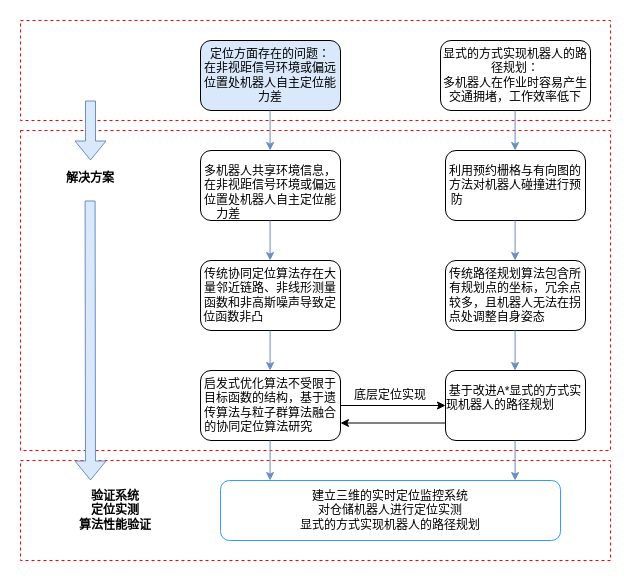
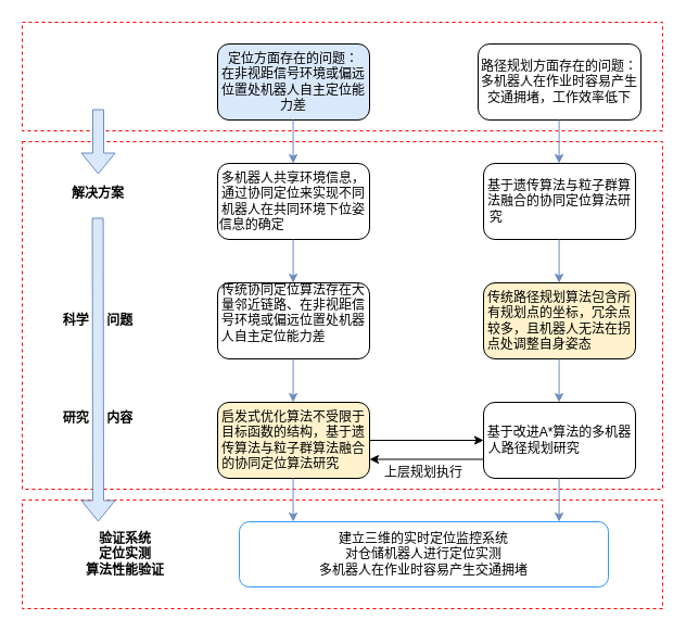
  <mxCell id="0" />
  <mxCell id="1" parent="0" />
  <mxCell id="2" value="" style="rounded=0;whiteSpace=wrap;html=1;shadow=0;glass=0;sketch=0;strokeWidth=1;dashed=1;strokeColor=#FF0000;" vertex="1" parent="1"><mxGeometry x="20" y="460" width="590" height="100" as="geometry" /></mxCell>
  <mxCell id="3" value="&lt;b style=&quot;color: rgb(0 , 0 , 0) ; font-family: &amp;#34;helvetica&amp;#34; ; font-size: 12px ; font-style: normal ; letter-spacing: normal ; text-align: center ; text-indent: 0px ; text-transform: none ; word-spacing: 0px ; background-color: rgb(248 , 249 , 250)&quot;&gt;&lt;br&gt;&lt;/b&gt;" style="rounded=0;whiteSpace=wrap;html=1;shadow=0;glass=0;sketch=0;strokeWidth=1;dashed=1;strokeColor=#FF0000;" vertex="1" parent="1"><mxGeometry x="20" y="130" width="590" height="320" as="geometry" /></mxCell>
  <mxCell id="4" value="" style="rounded=0;whiteSpace=wrap;html=1;shadow=0;glass=0;sketch=0;strokeWidth=1;dashed=1;strokeColor=#FF0000;" vertex="1" parent="1"><mxGeometry x="20" y="20" width="590" height="100" as="geometry" /></mxCell>
  <mxCell id="5" value="定位方面存在的问题：&lt;br&gt;在非视距信号环境或偏远位置处机器人自主定位能力差" style="rounded=1;whiteSpace=wrap;html=1;perimeterSpacing=0;shadow=0;sketch=0;glass=0;strokeWidth=1;strokeColor=#000000;fillColor=#dae8fc;" vertex="1" parent="1"><mxGeometry x="200" y="40" width="140" height="70" as="geometry" /></mxCell>
- <mxCell id="6" value="显式的方式实现机器人的路径规划：&lt;br&gt;多机器人在作业时容易产生交通拥堵，工作效率低下" style="rounded=1;whiteSpace=wrap;html=1;" vertex="1" parent="1"><mxGeometry x="440" y="40" width="150" height="70" as="geometry" /></mxCell>
+ <mxCell id="6" value="路径规划方面存在的问题：&lt;br&gt;多机器人在作业时容易产生交通拥堵，工作效率低下" style="rounded=1;whiteSpace=wrap;html=1;" vertex="1" parent="1"><mxGeometry x="440" y="40" width="150" height="70" as="geometry" /></mxCell>
  <mxCell id="7" value="" style="endArrow=classic;html=1;rounded=0;fillColor=#dae8fc;strokeColor=#6c8ebf;" edge="1" parent="1"><mxGeometry width="50" height="50" relative="1" as="geometry"><mxPoint x="269.58" y="110" as="sourcePoint" /><mxPoint x="269.58" y="150" as="targetPoint" /></mxGeometry></mxCell>
  <mxCell id="8" value="" style="endArrow=classic;html=1;rounded=0;fillColor=#dae8fc;strokeColor=#6c8ebf;" edge="1" parent="1"><mxGeometry width="50" height="50" relative="1" as="geometry"><mxPoint x="514.58" y="110" as="sourcePoint" /><mxPoint x="514.58" y="150" as="targetPoint" /></mxGeometry></mxCell>
  <mxCell id="9" value="" style="shape=flexArrow;endArrow=classic;html=1;rounded=0;fillColor=#dae8fc;strokeColor=#6c8ebf;" edge="1" parent="1"><mxGeometry width="50" height="50" relative="1" as="geometry"><mxPoint x="90" y="100" as="sourcePoint" /><mxPoint x="90" y="160" as="targetPoint" /></mxGeometry></mxCell>
- <mxCell id="10" value="&lt;br&gt;多机器人共享环境信息，在非视距信号环境或偏远位置处机器人自主定位能力差&amp;nbsp; &amp;nbsp; &amp;nbsp; &amp;nbsp; &amp;nbsp; &amp;nbsp; &amp;nbsp; &amp;nbsp; &amp;nbsp; &amp;nbsp; &amp;nbsp; &amp;nbsp; &amp;nbsp;" style="rounded=1;whiteSpace=wrap;html=1;perimeterSpacing=0;shadow=0;sketch=0;glass=0;strokeWidth=1;strokeColor=#000000;" vertex="1" parent="1"><mxGeometry x="200" y="150" width="140" height="70" as="geometry" /></mxCell>
- <mxCell id="11" value="利用预约栅格与有向图的方法对机器人碰撞进行预防&amp;nbsp; &amp;nbsp; &amp;nbsp; &amp;nbsp; &amp;nbsp; &amp;nbsp; &amp;nbsp; &amp;nbsp; &amp;nbsp; &amp;nbsp; &amp;nbsp; &amp;nbsp; &amp;nbsp; &amp;nbsp; &amp;nbsp; &amp;nbsp; &amp;nbsp; &amp;nbsp;" style="rounded=1;whiteSpace=wrap;html=1;perimeterSpacing=0;shadow=0;sketch=0;glass=0;strokeWidth=1;strokeColor=#000000;" vertex="1" parent="1"><mxGeometry x="445" y="150" width="140" height="70" as="geometry" /></mxCell>
+ <mxCell id="10" value="&lt;br&gt;多机器人共享环境信息，通过协同定位来实现不同机器人在共同环境下位姿信息的确定&amp;nbsp; &amp;nbsp; &amp;nbsp; &amp;nbsp; &amp;nbsp; &amp;nbsp; &amp;nbsp; &amp;nbsp; &amp;nbsp; &amp;nbsp; &amp;nbsp; &amp;nbsp; &amp;nbsp;" style="rounded=1;whiteSpace=wrap;html=1;perimeterSpacing=0;shadow=0;sketch=0;glass=0;strokeWidth=1;strokeColor=#000000;" vertex="1" parent="1"><mxGeometry x="200" y="150" width="140" height="70" as="geometry" /></mxCell>
+ <mxCell id="11" value="基于遗传算法与粒子群算法融合的协同定位算法研究&amp;nbsp; &amp;nbsp; &amp;nbsp; &amp;nbsp; &amp;nbsp; &amp;nbsp; &amp;nbsp; &amp;nbsp; &amp;nbsp; &amp;nbsp; &amp;nbsp; &amp;nbsp; &amp;nbsp; &amp;nbsp; &amp;nbsp; &amp;nbsp; &amp;nbsp; &amp;nbsp;" style="rounded=1;whiteSpace=wrap;html=1;perimeterSpacing=0;shadow=0;sketch=0;glass=0;strokeWidth=1;strokeColor=#000000;" vertex="1" parent="1"><mxGeometry x="445" y="150" width="140" height="70" as="geometry" /></mxCell>
  <mxCell id="12" value="&lt;b&gt;解决方案&lt;br&gt;&lt;br&gt;&lt;/b&gt;" style="text;html=1;strokeColor=none;fillColor=none;align=center;verticalAlign=middle;whiteSpace=wrap;rounded=0;shadow=0;glass=0;sketch=0;" vertex="1" parent="1"><mxGeometry x="20" y="170" width="140" height="30" as="geometry" /></mxCell>
  <mxCell id="13" value="" style="endArrow=classic;html=1;rounded=0;fillColor=#dae8fc;strokeColor=#6c8ebf;" edge="1" parent="1"><mxGeometry width="50" height="50" relative="1" as="geometry"><mxPoint x="269.58" y="220" as="sourcePoint" /><mxPoint x="269.58" y="260" as="targetPoint" /></mxGeometry></mxCell>
  <mxCell id="14" value="" style="endArrow=classic;html=1;rounded=0;fillColor=#dae8fc;strokeColor=#6c8ebf;" edge="1" parent="1"><mxGeometry width="50" height="50" relative="1" as="geometry"><mxPoint x="514.58" y="220" as="sourcePoint" /><mxPoint x="514.58" y="260" as="targetPoint" /></mxGeometry></mxCell>
- <mxCell id="15" value="传统协同定位算法存在大量邻近链路、非线形测量函数和非高斯噪声导致定位函数非凸&amp;nbsp; &amp;nbsp; &amp;nbsp; &amp;nbsp; &amp;nbsp; &amp;nbsp; &amp;nbsp; &amp;nbsp; &amp;nbsp; &amp;nbsp; &amp;nbsp;&amp;nbsp;" style="rounded=1;whiteSpace=wrap;html=1;perimeterSpacing=0;shadow=0;sketch=0;glass=0;strokeWidth=1;strokeColor=#000000;" vertex="1" parent="1"><mxGeometry x="200" y="260" width="140" height="70" as="geometry" /></mxCell>
- <mxCell id="16" value="传统路径规划算法包含所有规划点的坐标，冗余点较多，且机器人无法在拐点处调整自身姿态&amp;nbsp; &amp;nbsp; &amp;nbsp; &amp;nbsp; &amp;nbsp; &amp;nbsp;" style="rounded=1;whiteSpace=wrap;html=1;perimeterSpacing=0;shadow=0;sketch=0;glass=0;strokeWidth=1;strokeColor=#000000;" vertex="1" parent="1"><mxGeometry x="445" y="260" width="140" height="70" as="geometry" /></mxCell>
+ <mxCell id="15" value="传统协同定位算法存在大量邻近链路、在非视距信号环境或偏远位置处机器人自主定位能力差&amp;nbsp; &amp;nbsp; &amp;nbsp; &amp;nbsp; &amp;nbsp; &amp;nbsp; &amp;nbsp; &amp;nbsp; &amp;nbsp; &amp;nbsp; &amp;nbsp;&amp;nbsp;" style="rounded=1;whiteSpace=wrap;html=1;perimeterSpacing=0;shadow=0;sketch=0;glass=0;strokeWidth=1;strokeColor=#000000;" vertex="1" parent="1"><mxGeometry x="200" y="260" width="140" height="70" as="geometry" /></mxCell>
+ <mxCell id="16" value="传统路径规划算法包含所有规划点的坐标，冗余点较多，且机器人无法在拐点处调整自身姿态&amp;nbsp; &amp;nbsp; &amp;nbsp; &amp;nbsp; &amp;nbsp; &amp;nbsp;" style="rounded=1;whiteSpace=wrap;html=1;perimeterSpacing=0;shadow=0;sketch=0;glass=0;strokeWidth=1;strokeColor=#000000;fillColor=#fff2cc;" vertex="1" parent="1"><mxGeometry x="445" y="260" width="140" height="70" as="geometry" /></mxCell>
  <mxCell id="17" style="edgeStyle=orthogonalEdgeStyle;rounded=0;orthogonalLoop=1;jettySize=auto;html=1;exitX=1;exitY=0.5;exitDx=0;exitDy=0;entryX=0;entryY=0.5;entryDx=0;entryDy=0;" edge="1" parent="1" source="18" target="24"><mxGeometry relative="1" as="geometry" /></mxCell>
- <mxCell id="18" value="启发式优化算法不受限于目标函数的结构，基于遗传算法与粒子群算法融合的协同定位算法研究&amp;nbsp; &amp;nbsp; &amp;nbsp; &amp;nbsp;" style="rounded=1;whiteSpace=wrap;html=1;perimeterSpacing=0;shadow=0;sketch=0;glass=0;strokeWidth=1;strokeColor=#000000;" vertex="1" parent="1"><mxGeometry x="200" y="370" width="140" height="70" as="geometry" /></mxCell>
+ <mxCell id="18" value="启发式优化算法不受限于目标函数的结构，基于遗传算法与粒子群算法融合的协同定位算法研究&amp;nbsp; &amp;nbsp; &amp;nbsp; &amp;nbsp;" style="rounded=1;whiteSpace=wrap;html=1;perimeterSpacing=0;shadow=0;sketch=0;glass=0;strokeWidth=1;strokeColor=#000000;fillColor=#fff2cc;" vertex="1" parent="1"><mxGeometry x="200" y="370" width="140" height="70" as="geometry" /></mxCell>
  <mxCell id="19" value="" style="endArrow=classic;html=1;rounded=0;fillColor=#dae8fc;strokeColor=#6c8ebf;" edge="1" parent="1"><mxGeometry width="50" height="50" relative="1" as="geometry"><mxPoint x="269.58" y="330" as="sourcePoint" /><mxPoint x="269.58" y="370" as="targetPoint" /></mxGeometry></mxCell>
  <mxCell id="20" value="" style="shape=flexArrow;endArrow=classic;html=1;rounded=0;fillColor=#dae8fc;strokeColor=#6c8ebf;" edge="1" parent="1"><mxGeometry width="50" height="50" relative="1" as="geometry"><mxPoint x="89.58" y="200" as="sourcePoint" /><mxPoint x="90" y="480" as="targetPoint" /></mxGeometry></mxCell>
+ <mxCell id="21" value="&lt;b&gt;科学&amp;nbsp; &amp;nbsp; &amp;nbsp;问题&lt;br&gt;&lt;/b&gt;" style="text;html=1;strokeColor=none;fillColor=none;align=center;verticalAlign=middle;whiteSpace=wrap;rounded=0;shadow=0;glass=0;sketch=0;" vertex="1" parent="1"><mxGeometry x="20" y="280" width="140" height="30" as="geometry" /></mxCell>
+ <mxCell id="22" value="&lt;b&gt;研究&amp;nbsp; &amp;nbsp; &amp;nbsp;内容&lt;br&gt;&lt;/b&gt;" style="text;html=1;strokeColor=none;fillColor=none;align=center;verticalAlign=middle;whiteSpace=wrap;rounded=0;shadow=0;glass=0;sketch=0;" vertex="1" parent="1"><mxGeometry x="20" y="370" width="140" height="30" as="geometry" /></mxCell>
  <mxCell id="23" style="edgeStyle=orthogonalEdgeStyle;rounded=0;orthogonalLoop=1;jettySize=auto;html=1;exitX=0;exitY=0.75;exitDx=0;exitDy=0;entryX=1;entryY=0.75;entryDx=0;entryDy=0;" edge="1" parent="1" source="24" target="18"><mxGeometry relative="1" as="geometry" /></mxCell>
- <mxCell id="24" value="基于改进A*显式的方式实现机器人的路径规划&amp;nbsp; &amp;nbsp; &amp;nbsp; &amp;nbsp; &amp;nbsp; &amp;nbsp; &amp;nbsp;&amp;nbsp;" style="rounded=1;whiteSpace=wrap;html=1;perimeterSpacing=0;shadow=0;sketch=0;glass=0;strokeWidth=1;strokeColor=#000000;" vertex="1" parent="1"><mxGeometry x="445" y="370" width="140" height="70" as="geometry" /></mxCell>
+ <mxCell id="24" value="基于改进A*算法的多机器人路径规划研究&amp;nbsp; &amp;nbsp; &amp;nbsp; &amp;nbsp; &amp;nbsp; &amp;nbsp; &amp;nbsp;&amp;nbsp;" style="rounded=1;whiteSpace=wrap;html=1;perimeterSpacing=0;shadow=0;sketch=0;glass=0;strokeWidth=1;strokeColor=#000000;" vertex="1" parent="1"><mxGeometry x="445" y="370" width="140" height="70" as="geometry" /></mxCell>
  <mxCell id="25" value="" style="endArrow=classic;html=1;rounded=0;fillColor=#dae8fc;strokeColor=#6c8ebf;" edge="1" parent="1"><mxGeometry width="50" height="50" relative="1" as="geometry"><mxPoint x="514.58" y="330" as="sourcePoint" /><mxPoint x="514.58" y="370" as="targetPoint" /></mxGeometry></mxCell>
- <mxCell id="26" value="底层定位实现" style="text;html=1;strokeColor=none;fillColor=none;align=center;verticalAlign=middle;whiteSpace=wrap;rounded=0;shadow=0;glass=0;dashed=1;sketch=0;" vertex="1" parent="1"><mxGeometry x="350" y="380" width="80" height="30" as="geometry" /></mxCell>
+ <mxCell id="27" value="上层规划执行&lt;br&gt;" style="text;html=1;strokeColor=none;fillColor=none;align=center;verticalAlign=middle;whiteSpace=wrap;rounded=0;shadow=0;glass=0;dashed=1;sketch=0;" vertex="1" parent="1"><mxGeometry x="350" y="420" width="80" height="30" as="geometry" /></mxCell>
  <mxCell id="28" value="" style="endArrow=classic;html=1;rounded=0;fillColor=#dae8fc;strokeColor=#6c8ebf;" edge="1" parent="1"><mxGeometry width="50" height="50" relative="1" as="geometry"><mxPoint x="269.58" y="440" as="sourcePoint" /><mxPoint x="269.58" y="480" as="targetPoint" /></mxGeometry></mxCell>
  <mxCell id="29" value="" style="endArrow=classic;html=1;rounded=0;fillColor=#dae8fc;strokeColor=#6c8ebf;" edge="1" parent="1"><mxGeometry width="50" height="50" relative="1" as="geometry"><mxPoint x="514.58" y="440" as="sourcePoint" /><mxPoint x="514.58" y="480" as="targetPoint" /></mxGeometry></mxCell>
  <mxCell id="30" value="&lt;b&gt;验证系统&lt;br&gt;定位实测&lt;br&gt;算法性能验证&lt;br&gt;&lt;/b&gt;" style="text;html=1;strokeColor=none;fillColor=none;align=center;verticalAlign=middle;whiteSpace=wrap;rounded=0;shadow=0;glass=0;sketch=0;" vertex="1" parent="1"><mxGeometry x="45" y="495" width="140" height="30" as="geometry" /></mxCell>
- <mxCell id="31" value="建立三维的实时定位监控系统&lt;br&gt;对仓储机器人进行定位实测&lt;br&gt;显式的方式实现机器人的路径规划" style="rounded=1;whiteSpace=wrap;html=1;shadow=0;glass=0;sketch=0;strokeColor=#3399FF;strokeWidth=1;" vertex="1" parent="1"><mxGeometry x="220" y="480" width="340" height="60" as="geometry" /></mxCell>
+ <mxCell id="31" value="建立三维的实时定位监控系统&lt;br&gt;对仓储机器人进行定位实测&lt;br&gt;多机器人在作业时容易产生交通拥堵" style="rounded=1;whiteSpace=wrap;html=1;shadow=0;glass=0;sketch=0;strokeColor=#3399FF;strokeWidth=1;" vertex="1" parent="1"><mxGeometry x="220" y="480" width="340" height="60" as="geometry" /></mxCell>
